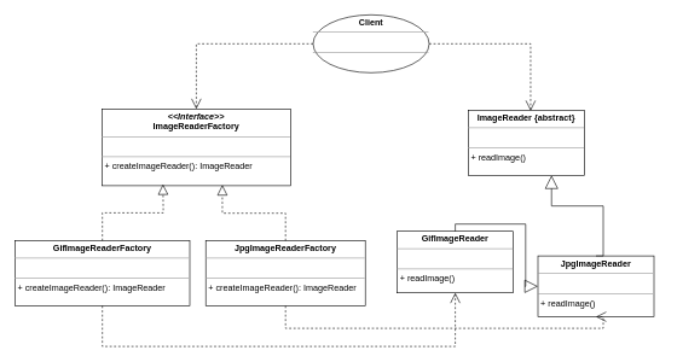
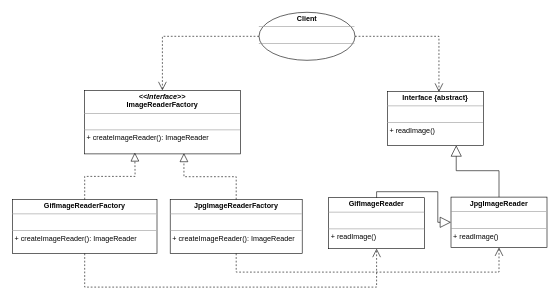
  <mxCell id="0" />
  <mxCell id="1" parent="0" />
- <mxCell id="2" value="&lt;p style=&quot;margin:0px;margin-top:4px;text-align:center;&quot;&gt;&lt;b&gt;ImageReader {abstract}&lt;/b&gt;&lt;/p&gt;&lt;hr size=&quot;1&quot;&gt;&lt;p style=&quot;margin:0px;margin-left:4px;&quot;&gt;&amp;nbsp;&lt;/p&gt;&lt;hr size=&quot;1&quot;&gt;&lt;p style=&quot;margin:0px;margin-left:4px;&quot;&gt;+ readImage()&lt;/p&gt;" style="verticalAlign=top;align=left;overflow=fill;fontSize=12;fontFamily=Helvetica;html=1;" vertex="1" parent="1"><mxGeometry x="645" y="152" width="160" height="90" as="geometry" /></mxCell>
+ <mxCell id="2" value="&lt;p style=&quot;margin:0px;margin-top:4px;text-align:center;&quot;&gt;&lt;b&gt;Interface {abstract}&lt;/b&gt;&lt;/p&gt;&lt;hr size=&quot;1&quot;&gt;&lt;p style=&quot;margin:0px;margin-left:4px;&quot;&gt;&amp;nbsp;&lt;/p&gt;&lt;hr size=&quot;1&quot;&gt;&lt;p style=&quot;margin:0px;margin-left:4px;&quot;&gt;+ readImage()&lt;/p&gt;" style="verticalAlign=top;align=left;overflow=fill;fontSize=12;fontFamily=Helvetica;html=1;" vertex="1" parent="1"><mxGeometry x="645" y="152" width="160" height="90" as="geometry" /></mxCell>
  <mxCell id="3" value="&lt;p style=&quot;margin:0px;margin-top:4px;text-align:center;&quot;&gt;&lt;b&gt;&lt;i&gt;&amp;lt;&amp;lt;Interface&amp;gt;&amp;gt;&lt;/i&gt;&lt;br&gt;ImageReaderFactory&lt;/b&gt;&lt;/p&gt;&lt;hr size=&quot;1&quot;&gt;&lt;p style=&quot;margin:0px;margin-left:4px;&quot;&gt;&amp;nbsp;&lt;/p&gt;&lt;hr size=&quot;1&quot;&gt;&lt;p style=&quot;margin:0px;margin-left:4px;&quot;&gt;+ createImageReader(): ImageReader&amp;nbsp;&lt;br&gt;&lt;br&gt;&lt;/p&gt;" style="verticalAlign=top;align=left;overflow=fill;fontSize=12;fontFamily=Helvetica;html=1;" vertex="1" parent="1"><mxGeometry x="140" y="150" width="260" height="106" as="geometry" /></mxCell>
  <mxCell id="4" value="&lt;p style=&quot;margin:0px;margin-top:4px;text-align:center;&quot;&gt;&lt;b&gt;GifImageReaderFactory&lt;/b&gt;&lt;/p&gt;&lt;hr size=&quot;1&quot;&gt;&lt;p style=&quot;margin:0px;margin-left:4px;&quot;&gt;&amp;nbsp;&amp;nbsp;&lt;/p&gt;&lt;hr size=&quot;1&quot;&gt;&lt;p style=&quot;margin:0px;margin-left:4px;&quot;&gt;+ createImageReader(): ImageReader&amp;nbsp;&lt;br&gt;&lt;/p&gt;" style="verticalAlign=top;align=left;overflow=fill;fontSize=12;fontFamily=Helvetica;html=1;" vertex="1" parent="1"><mxGeometry x="20" y="332" width="241" height="90" as="geometry" /></mxCell>
  <mxCell id="5" value="&lt;p style=&quot;margin:0px;margin-top:4px;text-align:center;&quot;&gt;&lt;b&gt;JpgImageReaderFactory&lt;/b&gt;&lt;br&gt;&lt;/p&gt;&lt;hr size=&quot;1&quot;&gt;&lt;p style=&quot;margin:0px;margin-left:4px;&quot;&gt;&amp;nbsp;&lt;/p&gt;&lt;hr size=&quot;1&quot;&gt;&lt;p style=&quot;margin:0px;margin-left:4px;&quot;&gt;+ createImageReader(): ImageReader&amp;nbsp;&lt;br&gt;&lt;/p&gt;" style="verticalAlign=top;align=left;overflow=fill;fontSize=12;fontFamily=Helvetica;html=1;" vertex="1" parent="1"><mxGeometry x="283" y="332" width="220" height="90" as="geometry" /></mxCell>
  <mxCell id="6" value="" style="endArrow=block;dashed=1;endFill=0;endSize=12;html=1;rounded=0;exitX=0.5;exitY=0;exitDx=0;exitDy=0;edgeStyle=orthogonalEdgeStyle;" edge="1" parent="1" source="4"><mxGeometry width="160" relative="1" as="geometry"><mxPoint x="183" y="299" as="sourcePoint" /><mxPoint x="224" y="254" as="targetPoint" /></mxGeometry></mxCell>
  <mxCell id="7" value="" style="endArrow=block;dashed=1;endFill=0;endSize=12;html=1;rounded=0;exitX=0.5;exitY=0;exitDx=0;exitDy=0;entryX=0.638;entryY=0.99;entryDx=0;entryDy=0;edgeStyle=orthogonalEdgeStyle;entryPerimeter=0;" edge="1" parent="1" source="5" target="3"><mxGeometry width="160" relative="1" as="geometry"><mxPoint x="457" y="269" as="sourcePoint" /><mxPoint x="617" y="269" as="targetPoint" /></mxGeometry></mxCell>
- <mxCell id="8" value="&lt;p style=&quot;margin:0px;margin-top:4px;text-align:center;&quot;&gt;&lt;b&gt;GifImageReader&lt;/b&gt;&lt;/p&gt;&lt;hr size=&quot;1&quot;&gt;&lt;p style=&quot;margin:0px;margin-left:4px;&quot;&gt;&amp;nbsp;&lt;/p&gt;&lt;hr size=&quot;1&quot;&gt;&lt;p style=&quot;margin:0px;margin-left:4px;&quot;&gt;+ readImage()&lt;br&gt;&lt;/p&gt;" style="verticalAlign=top;align=left;overflow=fill;fontSize=12;fontFamily=Helvetica;html=1;" vertex="1" parent="1"><mxGeometry x="547" y="319" width="160" height="85" as="geometry" /></mxCell>
- <mxCell id="9" value="&lt;p style=&quot;margin:0px;margin-top:4px;text-align:center;&quot;&gt;&lt;b&gt;JpgImageReader&lt;/b&gt;&lt;/p&gt;&lt;hr size=&quot;1&quot;&gt;&lt;p style=&quot;margin:0px;margin-left:4px;&quot;&gt;&amp;nbsp;&lt;/p&gt;&lt;hr size=&quot;1&quot;&gt;&lt;p style=&quot;margin:0px;margin-left:4px;&quot;&gt;+ readImage()&lt;br&gt;&lt;/p&gt;" style="verticalAlign=top;align=left;overflow=fill;fontSize=12;fontFamily=Helvetica;html=1;" vertex="1" parent="1"><mxGeometry x="741" y="353" width="160" height="84" as="geometry" /></mxCell>
+ <mxCell id="8" value="&lt;p style=&quot;margin:0px;margin-top:4px;text-align:center;&quot;&gt;&lt;b&gt;GifImageReader&lt;/b&gt;&lt;/p&gt;&lt;hr size=&quot;1&quot;&gt;&lt;p style=&quot;margin:0px;margin-left:4px;&quot;&gt;&amp;nbsp;&lt;/p&gt;&lt;hr size=&quot;1&quot;&gt;&lt;p style=&quot;margin:0px;margin-left:4px;&quot;&gt;+ readImage()&lt;br&gt;&lt;/p&gt;" style="verticalAlign=top;align=left;overflow=fill;fontSize=12;fontFamily=Helvetica;html=1;" vertex="1" parent="1"><mxGeometry x="547" y="329" width="160" height="85" as="geometry" /></mxCell>
+ <mxCell id="9" value="&lt;p style=&quot;margin:0px;margin-top:4px;text-align:center;&quot;&gt;&lt;b&gt;JpgImageReader&lt;/b&gt;&lt;/p&gt;&lt;hr size=&quot;1&quot;&gt;&lt;p style=&quot;margin:0px;margin-left:4px;&quot;&gt;&amp;nbsp;&lt;/p&gt;&lt;hr size=&quot;1&quot;&gt;&lt;p style=&quot;margin:0px;margin-left:4px;&quot;&gt;+ readImage()&lt;br&gt;&lt;/p&gt;" style="verticalAlign=top;align=left;overflow=fill;fontSize=12;fontFamily=Helvetica;html=1;" vertex="1" parent="1"><mxGeometry x="751" y="328" width="160" height="84" as="geometry" /></mxCell>
  <mxCell id="10" value="" style="endArrow=block;endSize=16;endFill=0;html=1;rounded=0;exitX=0.5;exitY=0;exitDx=0;exitDy=0;edgeStyle=orthogonalEdgeStyle;" edge="1" parent="1" source="8" target="9"><mxGeometry width="160" relative="1" as="geometry"><mxPoint x="592" y="462" as="sourcePoint" /><mxPoint x="752" y="462" as="targetPoint" /></mxGeometry></mxCell>
  <mxCell id="11" value="" style="endArrow=block;endSize=16;endFill=0;html=1;rounded=0;exitX=0.5;exitY=0;exitDx=0;exitDy=0;edgeStyle=orthogonalEdgeStyle;entryX=0.717;entryY=0.998;entryDx=0;entryDy=0;entryPerimeter=0;" edge="1" parent="1" source="9" target="2"><mxGeometry width="160" relative="1" as="geometry"><mxPoint x="849" y="329" as="sourcePoint" /><mxPoint x="739" y="287" as="targetPoint" /><Array as="points"><mxPoint x="831" y="284" /><mxPoint x="760" y="284" /></Array></mxGeometry></mxCell>
  <mxCell id="12" value="" style="endArrow=open;endSize=12;dashed=1;html=1;rounded=0;exitX=0.5;exitY=1;exitDx=0;exitDy=0;entryX=0.5;entryY=1;entryDx=0;entryDy=0;edgeStyle=orthogonalEdgeStyle;" edge="1" parent="1" source="4" target="8"><mxGeometry width="160" relative="1" as="geometry"><mxPoint x="184" y="469" as="sourcePoint" /><mxPoint x="601" y="441" as="targetPoint" /><Array as="points"><mxPoint x="141" y="478" /><mxPoint x="627" y="478" /></Array></mxGeometry></mxCell>
  <mxCell id="13" value="" style="endArrow=open;endSize=12;dashed=1;html=1;rounded=0;exitX=0.5;exitY=1;exitDx=0;exitDy=0;entryX=0.5;entryY=1;entryDx=0;entryDy=0;edgeStyle=orthogonalEdgeStyle;" edge="1" parent="1" source="5" target="9"><mxGeometry width="160" relative="1" as="geometry"><mxPoint x="401" y="462" as="sourcePoint" /><mxPoint x="561" y="462" as="targetPoint" /><Array as="points"><mxPoint x="393" y="453" /><mxPoint x="831" y="453" /></Array></mxGeometry></mxCell>
  <mxCell id="14" value="&lt;p style=&quot;margin:0px;margin-top:4px;text-align:center;&quot;&gt;&lt;b&gt;Client&lt;/b&gt;&lt;/p&gt;&lt;hr size=&quot;1&quot;&gt;&lt;p style=&quot;margin:0px;margin-left:4px;&quot;&gt;&amp;nbsp;&lt;/p&gt;&lt;hr size=&quot;1&quot;&gt;&lt;p style=&quot;margin:0px;margin-left:4px;&quot;&gt;&amp;nbsp;&lt;/p&gt;" style="ellipse;verticalAlign=top;align=left;overflow=fill;fontSize=12;fontFamily=Helvetica;html=1;" vertex="1" parent="1"><mxGeometry x="431" y="20" width="160" height="80" as="geometry" /></mxCell>
  <mxCell id="15" value="" style="endArrow=open;endSize=12;dashed=1;html=1;rounded=0;exitX=0;exitY=0.5;exitDx=0;exitDy=0;entryX=0.5;entryY=0;entryDx=0;entryDy=0;edgeStyle=orthogonalEdgeStyle;" edge="1" parent="1" source="14" target="3"><mxGeometry width="160" relative="1" as="geometry"><mxPoint x="272" y="98" as="sourcePoint" /><mxPoint x="432" y="98" as="targetPoint" /></mxGeometry></mxCell>
  <mxCell id="16" value="" style="endArrow=open;endSize=12;dashed=1;html=1;rounded=0;exitX=1;exitY=0.5;exitDx=0;exitDy=0;entryX=0.537;entryY=0.006;entryDx=0;entryDy=0;entryPerimeter=0;edgeStyle=orthogonalEdgeStyle;" edge="1" parent="1" source="14" target="2"><mxGeometry width="160" relative="1" as="geometry"><mxPoint x="600" y="57" as="sourcePoint" /><mxPoint x="744" y="163" as="targetPoint" /></mxGeometry></mxCell>
